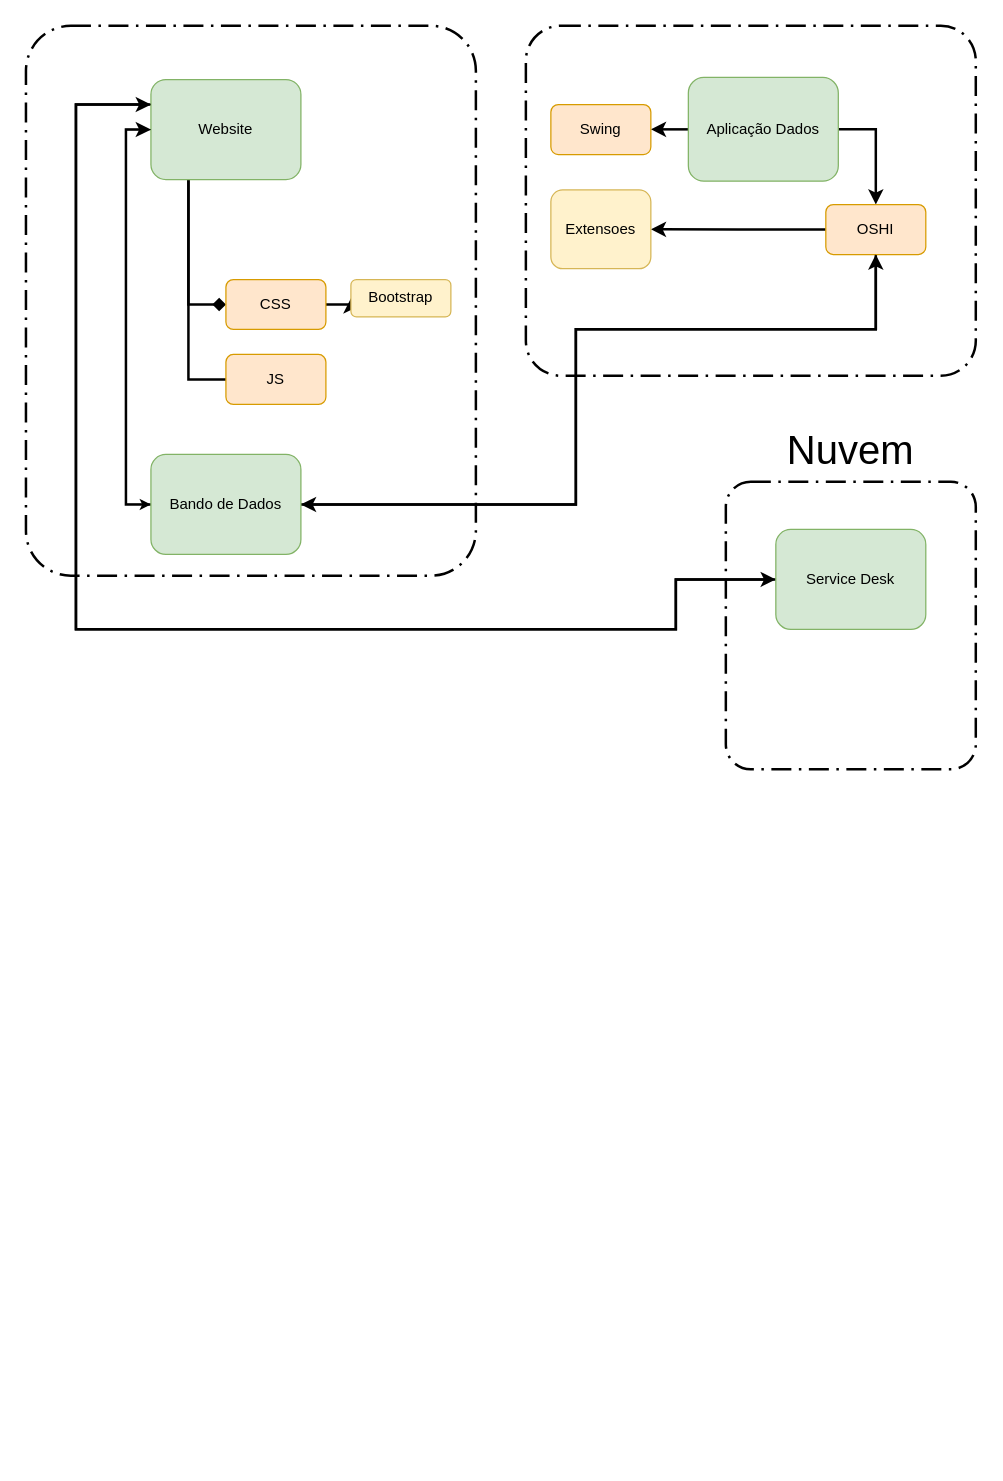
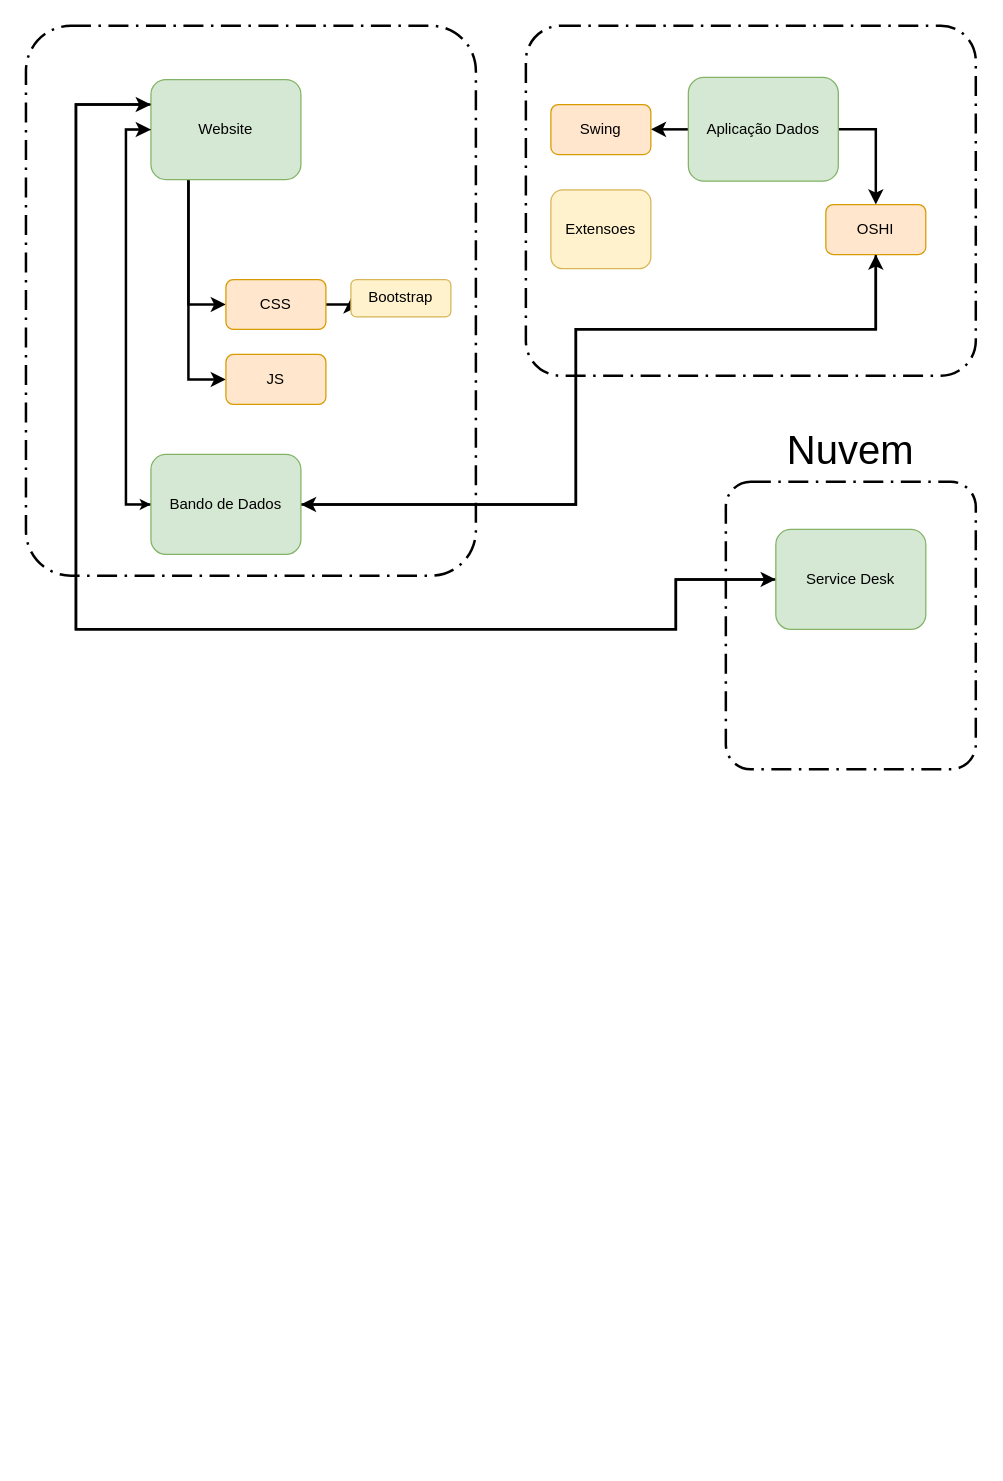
  <mxCell id="0" />
  <mxCell id="1" parent="0" />
  <mxCell id="2" style="edgeStyle=orthogonalEdgeStyle;rounded=0;orthogonalLoop=1;jettySize=auto;html=1;exitX=0.5;exitY=1;exitDx=0;exitDy=0;entryX=0.5;entryY=0;entryDx=0;entryDy=0;" edge="1" parent="1"><mxGeometry relative="1" as="geometry"><mxPoint x="600" y="1103" as="sourcePoint" /></mxGeometry></mxCell>
  <mxCell id="3" style="edgeStyle=orthogonalEdgeStyle;rounded=0;orthogonalLoop=1;jettySize=auto;html=1;exitX=0;exitY=0.5;exitDx=0;exitDy=0;entryX=1;entryY=0.5;entryDx=0;entryDy=0;" edge="1" parent="1"><mxGeometry relative="1" as="geometry"><mxPoint x="560" y="1143" as="sourcePoint" /></mxGeometry></mxCell>
  <mxCell id="4" style="edgeStyle=orthogonalEdgeStyle;rounded=0;orthogonalLoop=1;jettySize=auto;html=1;exitX=1;exitY=0.5;exitDx=0;exitDy=0;entryX=0;entryY=0.5;entryDx=0;entryDy=0;" edge="1" parent="1"><mxGeometry relative="1" as="geometry"><mxPoint x="660" y="1143" as="targetPoint" /></mxGeometry></mxCell>
  <mxCell id="5" style="edgeStyle=orthogonalEdgeStyle;rounded=0;orthogonalLoop=1;jettySize=auto;html=1;exitX=0.5;exitY=1;exitDx=0;exitDy=0;entryX=0.5;entryY=0;entryDx=0;entryDy=0;" edge="1" parent="1"><mxGeometry relative="1" as="geometry"><mxPoint x="700" y="1163" as="sourcePoint" /></mxGeometry></mxCell>
  <mxCell id="6" value="" style="rounded=1;arcSize=10;dashed=1;strokeColor=#000000;fillColor=none;gradientColor=none;dashPattern=8 3 1 3;strokeWidth=2;fontSize=32;" vertex="1" parent="1"><mxGeometry x="20" y="20.143" width="360" height="440" as="geometry" /></mxCell>
  <mxCell id="7" value="" style="rounded=1;arcSize=10;dashed=1;strokeColor=#000000;fillColor=none;gradientColor=none;dashPattern=8 3 1 3;strokeWidth=2;fontSize=32;" vertex="1" parent="1"><mxGeometry x="420" y="20.143" width="360" height="280" as="geometry" /></mxCell>
  <mxCell id="8" value="" style="rounded=1;arcSize=10;dashed=1;strokeColor=#000000;fillColor=none;gradientColor=none;dashPattern=8 3 1 3;strokeWidth=2;fontSize=32;" vertex="1" parent="1"><mxGeometry x="580" y="385" width="200" height="230" as="geometry" /></mxCell>
  <mxCell id="9" value="Nuvem" style="text;html=1;strokeColor=none;fillColor=none;align=center;verticalAlign=middle;whiteSpace=wrap;rounded=0;strokeWidth=1;fontSize=32;" vertex="1" parent="1"><mxGeometry x="660" y="350.143" width="40" height="20" as="geometry" /></mxCell>
- <mxCell id="10" style="edgeStyle=orthogonalEdgeStyle;rounded=0;orthogonalLoop=1;jettySize=auto;html=1;exitX=0.25;exitY=1;exitDx=0;exitDy=0;entryX=0;entryY=0.5;entryDx=0;entryDy=0;fontSize=32;strokeWidth=2;endArrow=diamond;" edge="1" parent="1" source="14" target="16"><mxGeometry relative="1" as="geometry" /></mxCell>
- <mxCell id="11" style="edgeStyle=orthogonalEdgeStyle;rounded=0;orthogonalLoop=1;jettySize=auto;html=1;exitX=0.25;exitY=1;exitDx=0;exitDy=0;entryX=0;entryY=0.5;entryDx=0;entryDy=0;fontSize=32;strokeWidth=2;endArrow=none;" edge="1" parent="1" source="14" target="17"><mxGeometry relative="1" as="geometry" /></mxCell>
+ <mxCell id="10" style="edgeStyle=orthogonalEdgeStyle;rounded=0;orthogonalLoop=1;jettySize=auto;html=1;exitX=0.25;exitY=1;exitDx=0;exitDy=0;entryX=0;entryY=0.5;entryDx=0;entryDy=0;fontSize=32;strokeWidth=2;" edge="1" parent="1" source="14" target="16"><mxGeometry relative="1" as="geometry" /></mxCell>
+ <mxCell id="11" style="edgeStyle=orthogonalEdgeStyle;rounded=0;orthogonalLoop=1;jettySize=auto;html=1;exitX=0.25;exitY=1;exitDx=0;exitDy=0;entryX=0;entryY=0.5;entryDx=0;entryDy=0;fontSize=32;strokeWidth=2;" edge="1" parent="1" source="14" target="17"><mxGeometry relative="1" as="geometry" /></mxCell>
  <mxCell id="12" style="edgeStyle=orthogonalEdgeStyle;rounded=0;orthogonalLoop=1;jettySize=auto;html=1;exitX=0;exitY=0.5;exitDx=0;exitDy=0;entryX=0;entryY=0.5;entryDx=0;entryDy=0;fontSize=32;" edge="1" parent="1" source="14" target="29"><mxGeometry relative="1" as="geometry" /></mxCell>
  <mxCell id="13" style="edgeStyle=orthogonalEdgeStyle;rounded=0;orthogonalLoop=1;jettySize=auto;html=1;exitX=0;exitY=0.25;exitDx=0;exitDy=0;entryX=0;entryY=0.5;entryDx=0;entryDy=0;strokeWidth=2;fontSize=32;" edge="1" parent="1" source="14" target="31"><mxGeometry relative="1" as="geometry"><Array as="points"><mxPoint x="60" y="83" /><mxPoint x="60" y="503" /><mxPoint x="540" y="503" /><mxPoint x="540" y="463" /></Array></mxGeometry></mxCell>
  <mxCell id="14" value="Website" style="rounded=1;whiteSpace=wrap;html=1;fillColor=#d5e8d4;strokeColor=#82b366;" vertex="1" parent="1"><mxGeometry x="120" y="63.143" width="120" height="80" as="geometry" /></mxCell>
  <mxCell id="15" style="edgeStyle=orthogonalEdgeStyle;rounded=0;orthogonalLoop=1;jettySize=auto;html=1;exitX=1;exitY=0.5;exitDx=0;exitDy=0;entryX=0;entryY=0.5;entryDx=0;entryDy=0;strokeWidth=2;" edge="1" parent="1" source="16" target="18"><mxGeometry relative="1" as="geometry" /></mxCell>
  <mxCell id="16" value="CSS" style="rounded=1;whiteSpace=wrap;html=1;fillColor=#ffe6cc;strokeColor=#d79b00;" vertex="1" parent="1"><mxGeometry x="180" y="223.143" width="80" height="40" as="geometry" /></mxCell>
  <mxCell id="17" value="JS" style="rounded=1;whiteSpace=wrap;html=1;fillColor=#ffe6cc;strokeColor=#d79b00;" vertex="1" parent="1"><mxGeometry x="180" y="283.143" width="80" height="40" as="geometry" /></mxCell>
  <mxCell id="18" value="Bootstrap" style="rounded=1;whiteSpace=wrap;html=1;fillColor=#fff2cc;strokeColor=#d6b656;" vertex="1" parent="1"><mxGeometry x="280" y="223.143" width="80" height="30" as="geometry" /></mxCell>
  <mxCell id="19" style="edgeStyle=orthogonalEdgeStyle;rounded=0;orthogonalLoop=1;jettySize=auto;html=1;exitX=1;exitY=0.5;exitDx=0;exitDy=0;entryX=0.5;entryY=0;entryDx=0;entryDy=0;strokeWidth=2;" edge="1" parent="1" source="21" target="24"><mxGeometry relative="1" as="geometry" /></mxCell>
  <mxCell id="20" style="edgeStyle=orthogonalEdgeStyle;rounded=0;orthogonalLoop=1;jettySize=auto;html=1;exitX=0;exitY=0.5;exitDx=0;exitDy=0;entryX=1;entryY=0.5;entryDx=0;entryDy=0;strokeWidth=2;fontSize=32;" edge="1" parent="1" source="21" target="25"><mxGeometry relative="1" as="geometry" /></mxCell>
  <mxCell id="21" value="Aplicação Dados" style="rounded=1;whiteSpace=wrap;html=1;fillColor=#d5e8d4;strokeColor=#82b366;" vertex="1" parent="1"><mxGeometry x="550" y="61.5" width="120" height="83" as="geometry" /></mxCell>
- <mxCell id="22" style="edgeStyle=orthogonalEdgeStyle;rounded=0;orthogonalLoop=1;jettySize=auto;html=1;exitX=0;exitY=0.5;exitDx=0;exitDy=0;entryX=1;entryY=0.5;entryDx=0;entryDy=0;strokeWidth=2;" edge="1" parent="1" source="24" target="26"><mxGeometry relative="1" as="geometry" /></mxCell>
  <mxCell id="23" style="edgeStyle=orthogonalEdgeStyle;rounded=0;orthogonalLoop=1;jettySize=auto;html=1;exitX=0.5;exitY=1;exitDx=0;exitDy=0;entryX=1;entryY=0.5;entryDx=0;entryDy=0;strokeWidth=2;fontSize=32;" edge="1" parent="1" source="24" target="29"><mxGeometry relative="1" as="geometry"><Array as="points"><mxPoint x="700" y="263" /><mxPoint x="460" y="263" /><mxPoint x="460" y="403" /></Array></mxGeometry></mxCell>
  <mxCell id="24" value="OSHI" style="rounded=1;whiteSpace=wrap;html=1;fillColor=#ffe6cc;strokeColor=#d79b00;" vertex="1" parent="1"><mxGeometry x="660" y="163.143" width="80" height="40" as="geometry" /></mxCell>
  <mxCell id="25" value="Swing" style="rounded=1;whiteSpace=wrap;html=1;fillColor=#ffe6cc;strokeColor=#d79b00;" vertex="1" parent="1"><mxGeometry x="440" y="83.143" width="80" height="40" as="geometry" /></mxCell>
  <mxCell id="26" value="Extensoes" style="rounded=1;whiteSpace=wrap;html=1;fillColor=#fff2cc;strokeColor=#d6b656;" vertex="1" parent="1"><mxGeometry x="440" y="151.5" width="80" height="63" as="geometry" /></mxCell>
  <mxCell id="27" style="edgeStyle=orthogonalEdgeStyle;rounded=0;orthogonalLoop=1;jettySize=auto;html=1;exitX=0;exitY=0.5;exitDx=0;exitDy=0;entryX=0;entryY=0.5;entryDx=0;entryDy=0;fontSize=32;strokeWidth=2;" edge="1" parent="1" source="29" target="14"><mxGeometry relative="1" as="geometry" /></mxCell>
  <mxCell id="28" style="edgeStyle=orthogonalEdgeStyle;rounded=0;orthogonalLoop=1;jettySize=auto;html=1;exitX=1;exitY=0.5;exitDx=0;exitDy=0;strokeWidth=2;fontSize=32;" edge="1" parent="1" source="29" target="24"><mxGeometry relative="1" as="geometry"><Array as="points"><mxPoint x="460" y="403" /><mxPoint x="460" y="263" /><mxPoint x="700" y="263" /></Array></mxGeometry></mxCell>
  <mxCell id="29" value="Bando de Dados" style="rounded=1;whiteSpace=wrap;html=1;fillColor=#d5e8d4;strokeColor=#82b366;" vertex="1" parent="1"><mxGeometry x="120" y="363.143" width="120" height="80" as="geometry" /></mxCell>
  <mxCell id="30" style="edgeStyle=orthogonalEdgeStyle;rounded=0;orthogonalLoop=1;jettySize=auto;html=1;exitX=0;exitY=0.5;exitDx=0;exitDy=0;entryX=0;entryY=0.25;entryDx=0;entryDy=0;strokeWidth=2;fontSize=32;" edge="1" parent="1" source="31" target="14"><mxGeometry relative="1" as="geometry"><Array as="points"><mxPoint x="540" y="463" /><mxPoint x="540" y="503" /><mxPoint x="60" y="503" /><mxPoint x="60" y="83" /></Array></mxGeometry></mxCell>
  <mxCell id="31" value="Service Desk" style="rounded=1;whiteSpace=wrap;html=1;fillColor=#d5e8d4;strokeColor=#82b366;" vertex="1" parent="1"><mxGeometry x="620" y="423.143" width="120" height="80" as="geometry" /></mxCell>
